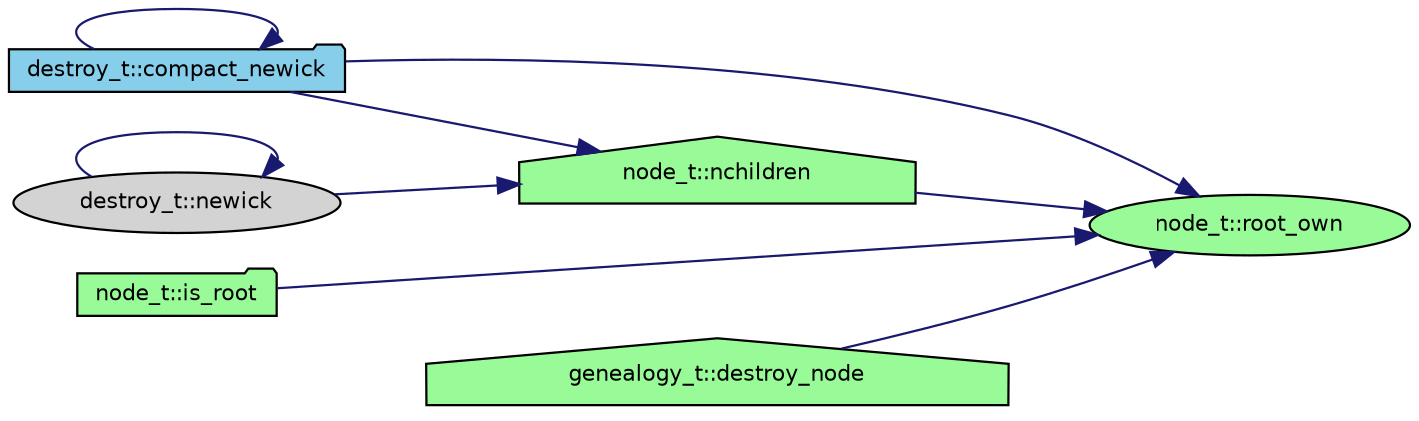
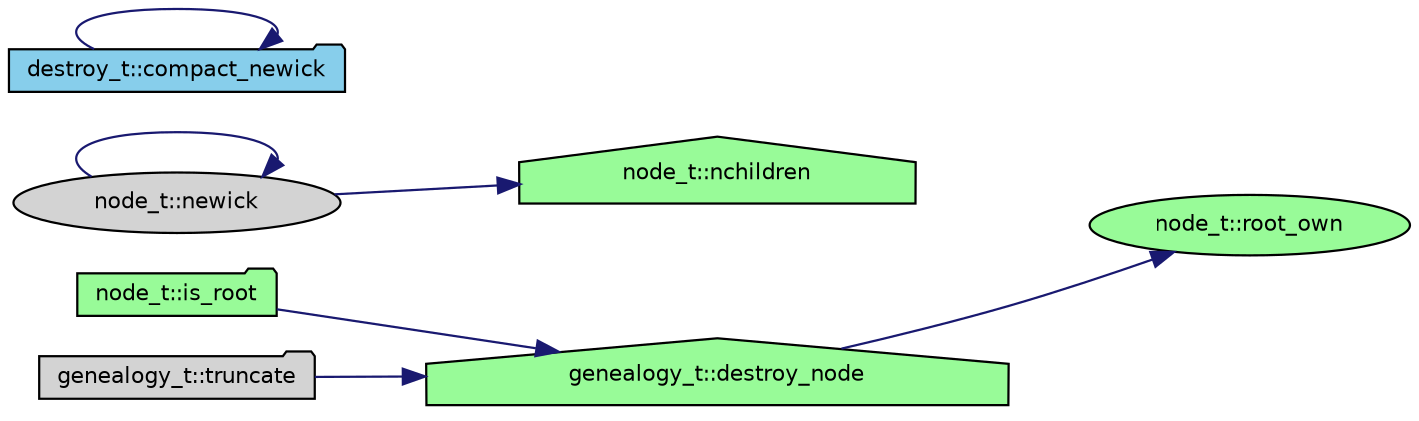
  digraph {
    rankdir=RL
    node [color=black fillcolor=palegreen fontname=Helvetica fontsize=10 shape=folder style=filled]
    edge [color=midnightblue dir=back fontname=Helvetica fontsize=10 labelfontname=Helvetica labelfontsize=10 style=solid]
    n1 [fontcolor=black height=0.2 label="node_t::root_own" shape=ellipse width=0.4]
    n2 [fillcolor=skyblue height=0.2 label="destroy_t::compact_newick" width=0.4]
    n3 [height=0.2 label="genealogy_t::destroy_node" shape=house width=0.4]
    n4 [height=0.2 label="node_t::is_root" width=0.4]
    n5 [height=0.2 label="node_t::nchildren" shape=house width=0.4]
-   n7 [fillcolor=lightgrey height=0.2 label="destroy_t::newick" shape=ellipse width=0.4]
-   n1 -> n2
+   n6 [fillcolor=lightgrey height=0.2 label="genealogy_t::truncate" width=0.4]
+   n7 [fillcolor=lightgrey height=0.2 label="node_t::newick" shape=ellipse width=0.4]
    n1 -> n3
-   n1 -> n4
-   n1 -> n5
+   n3 -> n4
    n2 -> n2
-   n5 -> n2
+   n3 -> n6
    n5 -> n7
    n7 -> n7
  }
